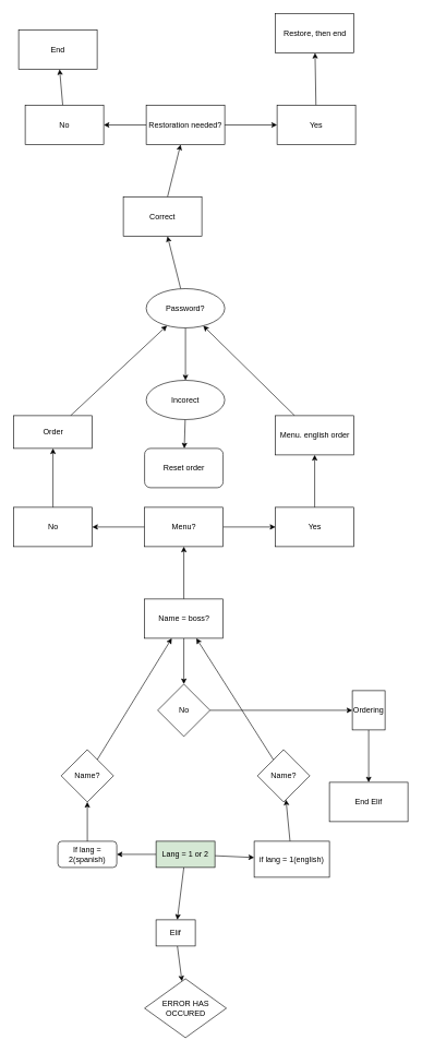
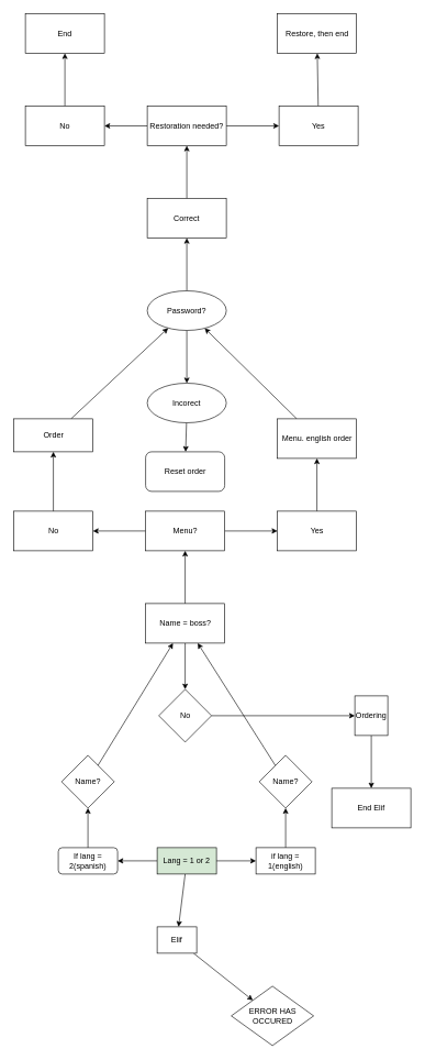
  <mxCell id="0" />
  <mxCell id="1" parent="0" />
  <mxCell id="2" value="" style="edgeStyle=none;html=1;" edge="1" parent="1" source="5" target="7"><mxGeometry relative="1" as="geometry" /></mxCell>
  <mxCell id="3" value="" style="edgeStyle=none;html=1;" edge="1" parent="1" source="5" target="9"><mxGeometry relative="1" as="geometry" /></mxCell>
  <mxCell id="4" value="" style="edgeStyle=none;html=1;" edge="1" parent="1" source="5" target="11"><mxGeometry relative="1" as="geometry" /></mxCell>
  <mxCell id="5" value="Lang = 1 or 2" style="rounded=0;whiteSpace=wrap;html=1;fillColor=#d5e8d4;" vertex="1" parent="1"><mxGeometry x="238" y="1284" width="90" height="40" as="geometry" /></mxCell>
  <mxCell id="6" value="" style="edgeStyle=none;html=1;" edge="1" parent="1" source="7" target="16"><mxGeometry relative="1" as="geometry" /></mxCell>
- <mxCell id="7" value="if lang = 1(english)" style="rounded=0;whiteSpace=wrap;html=1;" vertex="1" parent="1"><mxGeometry x="388" y="1284" width="115" height="55" as="geometry" /></mxCell>
+ <mxCell id="7" value="if lang = 1(english)" style="rounded=0;whiteSpace=wrap;html=1;" vertex="1" parent="1"><mxGeometry x="388" y="1284" width="90" height="40" as="geometry" /></mxCell>
  <mxCell id="8" value="" style="edgeStyle=none;html=1;" edge="1" parent="1" source="9" target="14"><mxGeometry relative="1" as="geometry" /></mxCell>
  <mxCell id="9" value="If lang = 2(spanish)" style="whiteSpace=wrap;html=1;rounded=1;" vertex="1" parent="1"><mxGeometry x="88" y="1284" width="90" height="40" as="geometry" /></mxCell>
  <mxCell id="10" value="" style="edgeStyle=none;html=1;" edge="1" parent="1" source="11" target="12"><mxGeometry relative="1" as="geometry" /></mxCell>
  <mxCell id="11" value="Elif" style="rounded=0;whiteSpace=wrap;html=1;" vertex="1" parent="1"><mxGeometry x="238" y="1404" width="60" height="40" as="geometry" /></mxCell>
- <mxCell id="12" value="ERROR HAS OCCURED" style="rhombus;whiteSpace=wrap;html=1;rounded=0;" vertex="1" parent="1"><mxGeometry x="220.5" y="1494" width="125" height="90" as="geometry" /></mxCell>
+ <mxCell id="12" value="ERROR HAS OCCURED" style="rhombus;whiteSpace=wrap;html=1;rounded=0;" vertex="1" parent="1"><mxGeometry x="350.5" y="1494" width="125" height="90" as="geometry" /></mxCell>
  <mxCell id="13" value="" style="edgeStyle=none;html=1;" edge="1" parent="1" source="14" target="21"><mxGeometry relative="1" as="geometry" /></mxCell>
  <mxCell id="14" value="Name?" style="rhombus;whiteSpace=wrap;html=1;rounded=0;" vertex="1" parent="1"><mxGeometry x="93" y="1144" width="80" height="80" as="geometry" /></mxCell>
  <mxCell id="15" value="" style="edgeStyle=none;html=1;" edge="1" parent="1" source="16" target="21"><mxGeometry relative="1" as="geometry" /></mxCell>
  <mxCell id="16" value="Name?" style="rhombus;whiteSpace=wrap;html=1;rounded=0;" vertex="1" parent="1"><mxGeometry x="393" y="1144" width="80" height="80" as="geometry" /></mxCell>
  <mxCell id="17" value="" style="edgeStyle=none;html=1;" edge="1" parent="1" source="18" target="24"><mxGeometry relative="1" as="geometry" /></mxCell>
  <mxCell id="18" value="Ordering" style="whiteSpace=wrap;html=1;rounded=0;" vertex="1" parent="1"><mxGeometry x="538" width="50" height="60" as="geometry" y="1054" /></mxCell>
  <mxCell id="19" value="" style="edgeStyle=none;html=1;" edge="1" parent="1" source="21" target="23"><mxGeometry relative="1" as="geometry" /></mxCell>
  <mxCell id="20" value="" style="edgeStyle=none;html=1;" edge="1" parent="1" source="21" target="27"><mxGeometry relative="1" as="geometry" /></mxCell>
  <mxCell id="21" value="Name = boss?" style="whiteSpace=wrap;html=1;rounded=0;" vertex="1" parent="1"><mxGeometry x="220.5" y="914" width="120" height="60" as="geometry" /></mxCell>
  <mxCell id="22" value="" style="edgeStyle=none;html=1;" edge="1" parent="1" source="23" target="18"><mxGeometry relative="1" as="geometry" /></mxCell>
  <mxCell id="23" value="No" style="rhombus;whiteSpace=wrap;html=1;rounded=0;" vertex="1" parent="1"><mxGeometry x="240.5" y="1044" width="80" height="80" as="geometry" /></mxCell>
  <mxCell id="24" value="End Elif" style="whiteSpace=wrap;html=1;rounded=0;" vertex="1" parent="1"><mxGeometry x="503" y="1194" width="120" height="60" as="geometry" /></mxCell>
  <mxCell id="25" value="" style="edgeStyle=none;html=1;" edge="1" parent="1" source="27" target="29"><mxGeometry relative="1" as="geometry" /></mxCell>
  <mxCell id="26" value="" style="edgeStyle=none;html=1;" edge="1" parent="1" source="27" target="31"><mxGeometry relative="1" as="geometry" /></mxCell>
  <mxCell id="27" value="Menu?" style="whiteSpace=wrap;html=1;rounded=0;" vertex="1" parent="1"><mxGeometry x="220.5" y="774" width="120" height="60" as="geometry" /></mxCell>
  <mxCell id="28" value="" style="edgeStyle=none;html=1;" edge="1" parent="1" source="29" target="35"><mxGeometry relative="1" as="geometry" /></mxCell>
  <mxCell id="29" value="Yes" style="whiteSpace=wrap;html=1;rounded=0;" vertex="1" parent="1"><mxGeometry x="420.5" y="774" width="120" height="60" as="geometry" /></mxCell>
  <mxCell id="30" value="" style="edgeStyle=none;html=1;" edge="1" parent="1" source="31" target="33"><mxGeometry relative="1" as="geometry" /></mxCell>
  <mxCell id="31" value="No" style="whiteSpace=wrap;html=1;rounded=0;" vertex="1" parent="1"><mxGeometry x="20.5" y="774" width="120" height="60" as="geometry" /></mxCell>
  <mxCell id="32" value="" style="edgeStyle=none;html=1;" edge="1" parent="1" source="33" target="38"><mxGeometry relative="1" as="geometry" /></mxCell>
  <mxCell id="33" value="Order" style="whiteSpace=wrap;html=1;rounded=0;" vertex="1" parent="1"><mxGeometry x="20.5" y="634" width="120" height="50" as="geometry" /></mxCell>
  <mxCell id="34" value="" style="edgeStyle=none;html=1;" edge="1" parent="1" source="35" target="38"><mxGeometry relative="1" as="geometry" /></mxCell>
  <mxCell id="35" value="Menu. english order" style="whiteSpace=wrap;html=1;rounded=0;" vertex="1" parent="1"><mxGeometry x="420.5" y="634" width="120" height="60" as="geometry" /></mxCell>
  <mxCell id="36" value="" style="edgeStyle=none;html=1;" edge="1" parent="1" source="38" target="40"><mxGeometry relative="1" as="geometry" /></mxCell>
  <mxCell id="37" value="" style="edgeStyle=none;html=1;" edge="1" parent="1" source="38" target="43"><mxGeometry relative="1" as="geometry" /></mxCell>
  <mxCell id="38" value="Password?" style="ellipse;whiteSpace=wrap;html=1;rounded=0;" vertex="1" parent="1"><mxGeometry x="223" y="440" width="120" height="60" as="geometry" /></mxCell>
  <mxCell id="39" value="" style="edgeStyle=none;html=1;" edge="1" parent="1" source="40" target="41"><mxGeometry relative="1" as="geometry" /></mxCell>
  <mxCell id="40" value="Incorect" style="ellipse;whiteSpace=wrap;html=1;" vertex="1" parent="1"><mxGeometry x="223" y="580" width="120" height="60" as="geometry" /></mxCell>
  <mxCell id="41" value="Reset order" style="whiteSpace=wrap;html=1;rounded=1;" vertex="1" parent="1"><mxGeometry x="220.5" y="684" width="120" height="60" as="geometry" /></mxCell>
  <mxCell id="42" value="" style="edgeStyle=none;html=1;" edge="1" parent="1" source="43" target="46"><mxGeometry relative="1" as="geometry" /></mxCell>
- <mxCell id="43" value="Correct" style="whiteSpace=wrap;html=1;rounded=0;" vertex="1" parent="1"><mxGeometry x="188" y="300" width="120" height="60" as="geometry" /></mxCell>
+ <mxCell id="43" value="Correct" style="whiteSpace=wrap;html=1;rounded=0;" vertex="1" parent="1"><mxGeometry x="223" y="300" width="120" height="60" as="geometry" /></mxCell>
  <mxCell id="44" value="" style="edgeStyle=none;html=1;" edge="1" parent="1" source="46" target="48"><mxGeometry relative="1" as="geometry" /></mxCell>
  <mxCell id="45" value="" style="edgeStyle=none;html=1;" edge="1" parent="1" source="46" target="50"><mxGeometry relative="1" as="geometry" /></mxCell>
  <mxCell id="46" value="Restoration needed?" style="whiteSpace=wrap;html=1;rounded=0;" vertex="1" parent="1"><mxGeometry x="223" y="160" width="120" height="60" as="geometry" /></mxCell>
  <mxCell id="47" value="" style="edgeStyle=none;html=1;" edge="1" parent="1" source="48" target="52"><mxGeometry relative="1" as="geometry" /></mxCell>
  <mxCell id="48" value="Yes" style="whiteSpace=wrap;html=1;rounded=0;" vertex="1" parent="1"><mxGeometry x="423" y="160" width="120" height="60" as="geometry" /></mxCell>
  <mxCell id="49" value="" style="edgeStyle=none;html=1;" edge="1" parent="1" source="50" target="51"><mxGeometry relative="1" as="geometry" /></mxCell>
  <mxCell id="50" value="No" style="whiteSpace=wrap;html=1;rounded=0;" vertex="1" parent="1"><mxGeometry x="38" y="160" width="120" height="60" as="geometry" /></mxCell>
- <mxCell id="51" value="End" style="whiteSpace=wrap;html=1;rounded=0;" vertex="1" parent="1"><mxGeometry x="28" y="45" width="120" height="60" as="geometry" /></mxCell>
+ <mxCell id="51" value="End" style="whiteSpace=wrap;html=1;rounded=0;" vertex="1" parent="1"><mxGeometry x="38" y="20" width="120" height="60" as="geometry" /></mxCell>
  <mxCell id="52" value="Restore, then end" style="whiteSpace=wrap;html=1;rounded=0;" vertex="1" parent="1"><mxGeometry x="420.5" y="20" width="120" height="60" as="geometry" /></mxCell>
